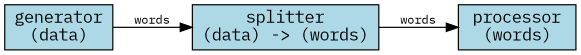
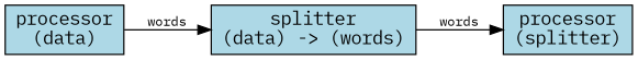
  digraph {
    fontname="IBM Plex Mono"
    rankdir=LR
    node [fillcolor=lightblue fontname="IBM Plex Mono" shape=box style=filled]
    edge [fontname="IBM Plex Mono" fontsize=10]
-   n1 [label="generator\n(data)"]
+   n1 [label="processor\n(data)"]
    n2 [label="splitter\n(data) -> (words)"]
-   n3 [label="processor\n(words)"]
+   n3 [label="processor\n(splitter)"]
    n1 -> n2 [label=words]
    n2 -> n3 [label=words]
  }
